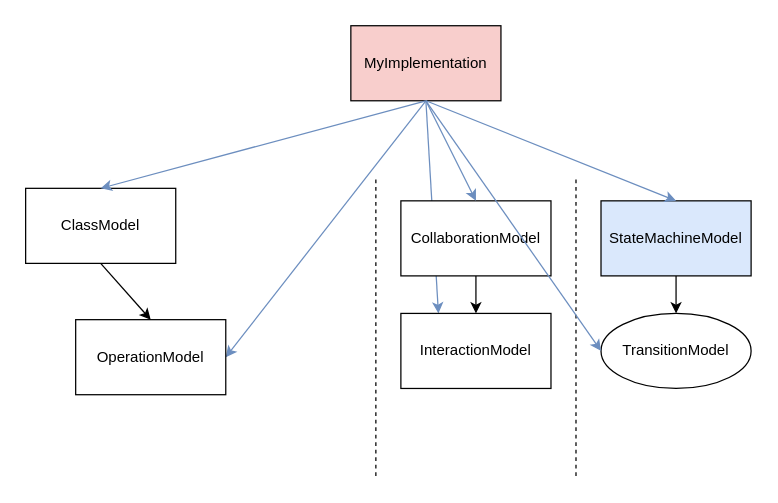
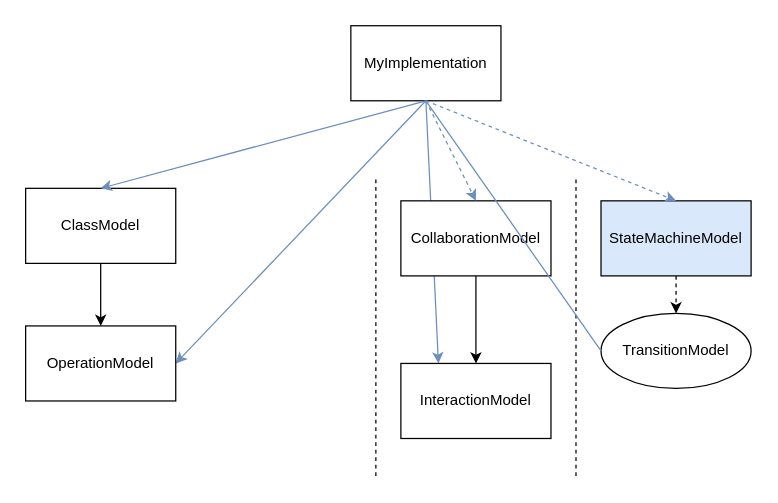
  <mxCell id="0" />
  <mxCell id="1" parent="0" />
  <mxCell id="2" value="" style="endArrow=classic;html=1;rounded=0;entryX=0.25;entryY=0;entryDx=0;entryDy=0;fillColor=#dae8fc;strokeColor=#6c8ebf;exitX=0.5;exitY=1;exitDx=0;exitDy=0;" edge="1" parent="1" source="11" target="15"><mxGeometry width="50" height="50" relative="1" as="geometry"><mxPoint x="340" y="80" as="sourcePoint" /><mxPoint x="150" y="300" as="targetPoint" /></mxGeometry></mxCell>
  <mxCell id="3" value="" style="endArrow=classic;html=1;rounded=0;entryX=1;entryY=0.5;entryDx=0;entryDy=0;fillColor=#dae8fc;strokeColor=#6c8ebf;" edge="1" parent="1" target="9"><mxGeometry width="50" height="50" relative="1" as="geometry"><mxPoint x="340" y="80" as="sourcePoint" /><mxPoint x="230" y="170" as="targetPoint" /></mxGeometry></mxCell>
  <mxCell id="4" value="ClassModel" style="rounded=0;whiteSpace=wrap;html=1;" vertex="1" parent="1"><mxGeometry x="20" y="150" width="120" height="60" as="geometry" /></mxCell>
  <mxCell id="5" value="CollaborationModel" style="rounded=0;whiteSpace=wrap;html=1;" vertex="1" parent="1"><mxGeometry x="320" y="160" width="120" height="60" as="geometry" /></mxCell>
  <mxCell id="6" value="StateMachineModel" style="rounded=0;whiteSpace=wrap;html=1;fillColor=#dae8fc;" vertex="1" parent="1"><mxGeometry x="480" y="160" width="120" height="60" as="geometry" /></mxCell>
  <mxCell id="7" value="" style="endArrow=none;dashed=1;html=1;rounded=0;" edge="1" parent="1"><mxGeometry width="50" height="50" relative="1" as="geometry"><mxPoint x="300" y="380" as="sourcePoint" /><mxPoint x="300" y="140" as="targetPoint" /></mxGeometry></mxCell>
  <mxCell id="8" value="" style="endArrow=none;dashed=1;html=1;rounded=0;" edge="1" parent="1"><mxGeometry width="50" height="50" relative="1" as="geometry"><mxPoint x="460" y="380" as="sourcePoint" /><mxPoint x="460" y="140" as="targetPoint" /></mxGeometry></mxCell>
- <mxCell id="9" value="OperationModel" style="rounded=0;whiteSpace=wrap;html=1;" vertex="1" parent="1"><mxGeometry x="60" y="255" width="120" height="60" as="geometry" /></mxCell>
+ <mxCell id="9" value="OperationModel" style="rounded=0;whiteSpace=wrap;html=1;" vertex="1" parent="1"><mxGeometry x="20" y="260" width="120" height="60" as="geometry" /></mxCell>
  <mxCell id="10" value="TransitionModel" style="ellipse;whiteSpace=wrap;html=1;" vertex="1" parent="1"><mxGeometry x="480" y="250" width="120" height="60" as="geometry" /></mxCell>
- <mxCell id="11" value="MyImplementation" style="rounded=0;whiteSpace=wrap;html=1;fillColor=#f8cecc;" vertex="1" parent="1"><mxGeometry x="280" y="20" width="120" height="60" as="geometry" /></mxCell>
+ <mxCell id="11" value="MyImplementation" style="rounded=0;whiteSpace=wrap;html=1;" vertex="1" parent="1"><mxGeometry x="280" y="20" width="120" height="60" as="geometry" /></mxCell>
  <mxCell id="12" value="" style="endArrow=classic;html=1;rounded=0;exitX=0.5;exitY=1;exitDx=0;exitDy=0;entryX=0.5;entryY=0;entryDx=0;entryDy=0;fillColor=#dae8fc;strokeColor=#6c8ebf;" edge="1" parent="1" source="11" target="4"><mxGeometry width="50" height="50" relative="1" as="geometry"><mxPoint x="140" y="130" as="sourcePoint" /><mxPoint x="190" y="80" as="targetPoint" /></mxGeometry></mxCell>
- <mxCell id="13" value="" style="endArrow=classic;html=1;rounded=0;entryX=0.5;entryY=0;entryDx=0;entryDy=0;exitX=0.5;exitY=1;exitDx=0;exitDy=0;fillColor=#dae8fc;strokeColor=#6c8ebf;" edge="1" parent="1" source="11" target="5"><mxGeometry width="50" height="50" relative="1" as="geometry"><mxPoint x="340" y="80" as="sourcePoint" /><mxPoint x="230" y="170" as="targetPoint" /></mxGeometry></mxCell>
- <mxCell id="14" value="" style="endArrow=classic;html=1;rounded=0;exitX=0.5;exitY=1;exitDx=0;exitDy=0;entryX=0.5;entryY=0;entryDx=0;entryDy=0;fillColor=#dae8fc;strokeColor=#6c8ebf;" edge="1" parent="1" source="11" target="6"><mxGeometry width="50" height="50" relative="1" as="geometry"><mxPoint x="450" y="120" as="sourcePoint" /><mxPoint x="500" y="70" as="targetPoint" /></mxGeometry></mxCell>
- <mxCell id="15" value="InteractionModel" style="rounded=0;whiteSpace=wrap;html=1;" vertex="1" parent="1"><mxGeometry x="320" y="250" width="120" height="60" as="geometry" /></mxCell>
+ <mxCell id="13" value="" style="endArrow=classic;html=1;rounded=0;entryX=0.5;entryY=0;entryDx=0;entryDy=0;exitX=0.5;exitY=1;exitDx=0;exitDy=0;fillColor=#dae8fc;strokeColor=#6c8ebf;dashed=1;" edge="1" parent="1" source="11" target="5"><mxGeometry width="50" height="50" relative="1" as="geometry"><mxPoint x="340" y="80" as="sourcePoint" /><mxPoint x="230" y="170" as="targetPoint" /></mxGeometry></mxCell>
+ <mxCell id="14" value="" style="endArrow=classic;html=1;rounded=0;exitX=0.5;exitY=1;exitDx=0;exitDy=0;entryX=0.5;entryY=0;entryDx=0;entryDy=0;fillColor=#dae8fc;strokeColor=#6c8ebf;dashed=1;" edge="1" parent="1" source="11" target="6"><mxGeometry width="50" height="50" relative="1" as="geometry"><mxPoint x="450" y="120" as="sourcePoint" /><mxPoint x="500" y="70" as="targetPoint" /></mxGeometry></mxCell>
+ <mxCell id="15" value="InteractionModel" style="rounded=0;whiteSpace=wrap;html=1;" vertex="1" parent="1"><mxGeometry x="320" y="290" width="120" height="60" as="geometry" /></mxCell>
  <mxCell id="16" value="" style="endArrow=classic;html=1;rounded=0;exitX=0.5;exitY=1;exitDx=0;exitDy=0;entryX=0.5;entryY=0;entryDx=0;entryDy=0;" edge="1" parent="1" source="4" target="9"><mxGeometry width="50" height="50" relative="1" as="geometry"><mxPoint x="-10" y="280" as="sourcePoint" /><mxPoint x="40" y="230" as="targetPoint" /></mxGeometry></mxCell>
  <mxCell id="17" value="" style="endArrow=classic;html=1;rounded=0;exitX=0.5;exitY=1;exitDx=0;exitDy=0;entryX=0.5;entryY=0;entryDx=0;entryDy=0;" edge="1" parent="1" source="5" target="15"><mxGeometry width="50" height="50" relative="1" as="geometry"><mxPoint x="90" y="230" as="sourcePoint" /><mxPoint x="90" y="270" as="targetPoint" /></mxGeometry></mxCell>
- <mxCell id="18" value="" style="endArrow=classic;html=1;rounded=0;exitX=0.5;exitY=1;exitDx=0;exitDy=0;entryX=0.5;entryY=0;entryDx=0;entryDy=0;" edge="1" parent="1" source="6" target="10"><mxGeometry width="50" height="50" relative="1" as="geometry"><mxPoint x="390" y="230" as="sourcePoint" /><mxPoint x="390" y="260" as="targetPoint" /></mxGeometry></mxCell>
- <mxCell id="19" value="" style="endArrow=classic;html=1;rounded=0;entryX=0;entryY=0.5;entryDx=0;entryDy=0;fillColor=#dae8fc;strokeColor=#6c8ebf;exitX=0.5;exitY=1;exitDx=0;exitDy=0;" edge="1" parent="1" source="11" target="10"><mxGeometry width="50" height="50" relative="1" as="geometry"><mxPoint x="350" y="90" as="sourcePoint" /><mxPoint x="390" y="260" as="targetPoint" /></mxGeometry></mxCell>
+ <mxCell id="18" value="" style="endArrow=classic;html=1;rounded=0;exitX=0.5;exitY=1;exitDx=0;exitDy=0;entryX=0.5;entryY=0;entryDx=0;entryDy=0;dashed=1;" edge="1" parent="1" source="6" target="10"><mxGeometry width="50" height="50" relative="1" as="geometry"><mxPoint x="390" y="230" as="sourcePoint" /><mxPoint x="390" y="260" as="targetPoint" /></mxGeometry></mxCell>
+ <mxCell id="19" value="" style="endArrow=none;html=1;rounded=0;entryX=0;entryY=0.5;entryDx=0;entryDy=0;fillColor=#dae8fc;strokeColor=#6c8ebf;exitX=0.5;exitY=1;exitDx=0;exitDy=0;" edge="1" parent="1" source="11" target="10"><mxGeometry width="50" height="50" relative="1" as="geometry"><mxPoint x="350" y="90" as="sourcePoint" /><mxPoint x="390" y="260" as="targetPoint" /></mxGeometry></mxCell>
